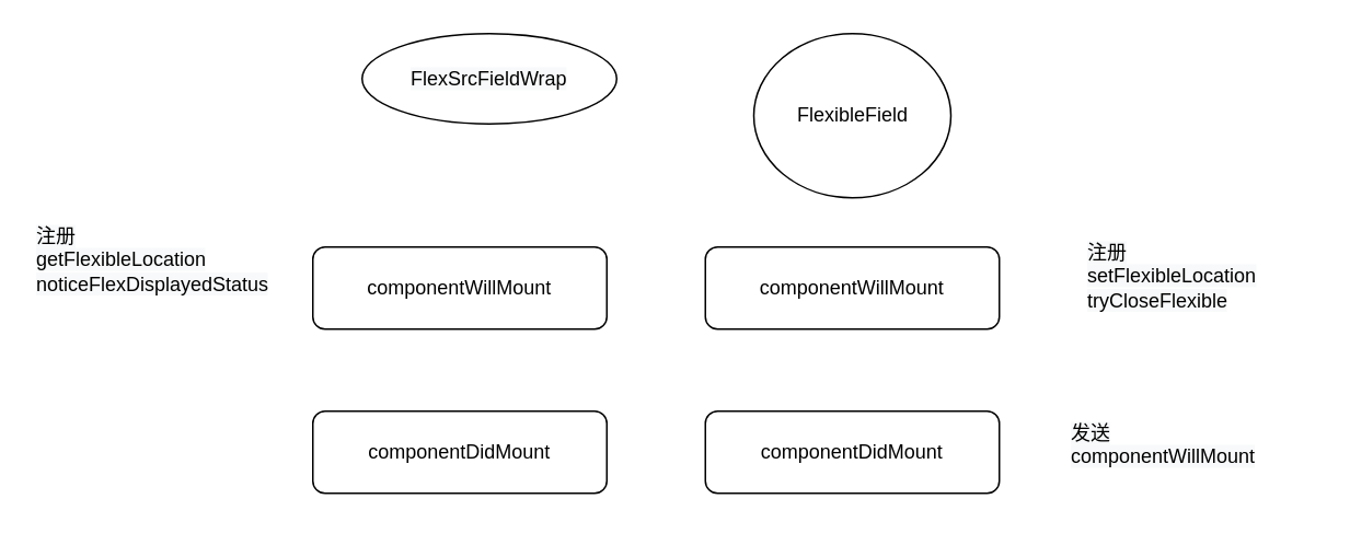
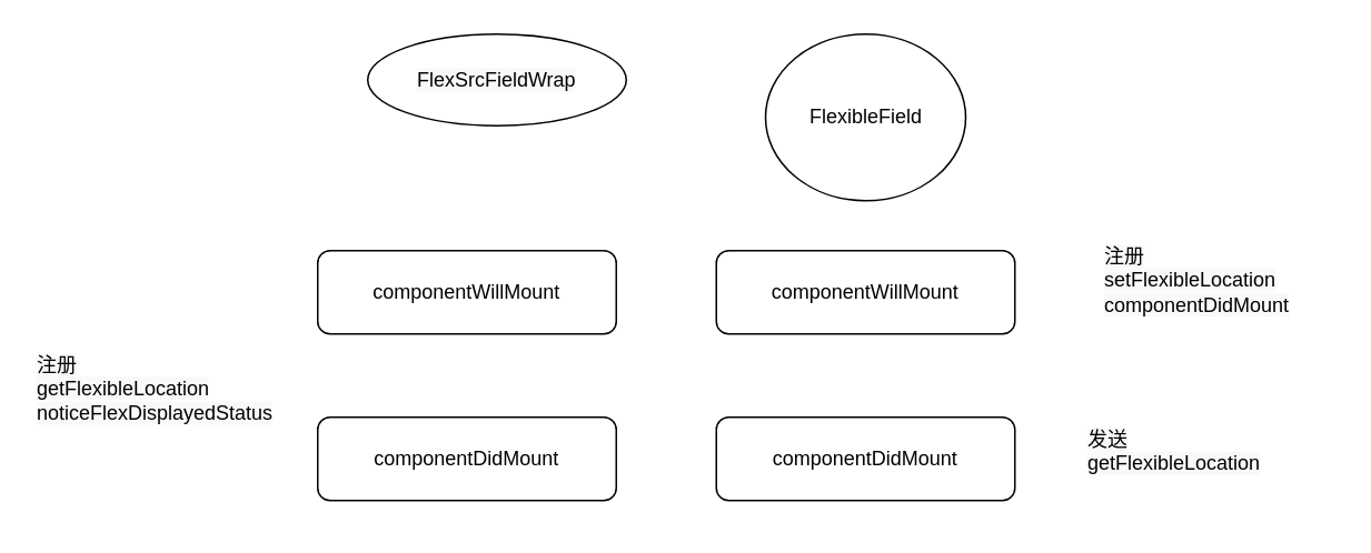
  <mxCell id="0" />
  <mxCell id="1" parent="0" />
  <mxCell id="2" value="&#10;&#10;&lt;span style=&quot;color: rgb(0, 0, 0); font-family: helvetica; font-size: 12px; font-style: normal; font-weight: 400; letter-spacing: normal; text-align: center; text-indent: 0px; text-transform: none; word-spacing: 0px; background-color: rgb(248, 249, 250); display: inline; float: none;&quot;&gt;FlexSrcFieldWrap&lt;/span&gt;&#10;&#10;" style="ellipse;whiteSpace=wrap;html=1;" vertex="1" parent="1"><mxGeometry x="220" y="20" width="155" height="55" as="geometry" /></mxCell>
  <mxCell id="3" value="FlexibleField" style="ellipse;whiteSpace=wrap;html=1;" vertex="1" parent="1"><mxGeometry x="458.5" y="20" width="120" height="100" as="geometry" /></mxCell>
  <mxCell id="4" value="componentWillMount&lt;br&gt;" style="rounded=1;whiteSpace=wrap;html=1;" vertex="1" parent="1"><mxGeometry x="190" y="150" width="179" height="50" as="geometry" /></mxCell>
- <mxCell id="5" value="&lt;span style=&quot;color: rgb(0 , 0 , 0) ; font-family: &amp;#34;helvetica&amp;#34; ; font-size: 12px ; font-style: normal ; font-weight: 400 ; letter-spacing: normal ; text-align: center ; text-indent: 0px ; text-transform: none ; word-spacing: 0px ; background-color: rgb(248 , 249 , 250) ; display: inline ; float: none&quot;&gt;注册&lt;br&gt;getFlexibleLocation&lt;/span&gt;&lt;br style=&quot;color: rgb(0 , 0 , 0) ; font-family: &amp;#34;helvetica&amp;#34; ; font-size: 12px ; font-style: normal ; font-weight: 400 ; letter-spacing: normal ; text-align: center ; text-indent: 0px ; text-transform: none ; word-spacing: 0px ; background-color: rgb(248 , 249 , 250)&quot;&gt;&lt;span style=&quot;color: rgb(0 , 0 , 0) ; font-family: &amp;#34;helvetica&amp;#34; ; font-size: 12px ; font-style: normal ; font-weight: 400 ; letter-spacing: normal ; text-align: center ; text-indent: 0px ; text-transform: none ; word-spacing: 0px ; background-color: rgb(248 , 249 , 250) ; display: inline ; float: none&quot;&gt;noticeFlexDisplayedStatus&lt;/span&gt;" style="text;whiteSpace=wrap;html=1;" vertex="1" parent="1"><mxGeometry x="20" y="130" width="140" height="70" as="geometry" /></mxCell>
+ <mxCell id="5" value="&lt;span style=&quot;color: rgb(0 , 0 , 0) ; font-family: &amp;#34;helvetica&amp;#34; ; font-size: 12px ; font-style: normal ; font-weight: 400 ; letter-spacing: normal ; text-align: center ; text-indent: 0px ; text-transform: none ; word-spacing: 0px ; background-color: rgb(248 , 249 , 250) ; display: inline ; float: none&quot;&gt;注册&lt;br&gt;getFlexibleLocation&lt;/span&gt;&lt;br style=&quot;color: rgb(0 , 0 , 0) ; font-family: &amp;#34;helvetica&amp;#34; ; font-size: 12px ; font-style: normal ; font-weight: 400 ; letter-spacing: normal ; text-align: center ; text-indent: 0px ; text-transform: none ; word-spacing: 0px ; background-color: rgb(248 , 249 , 250)&quot;&gt;&lt;span style=&quot;color: rgb(0 , 0 , 0) ; font-family: &amp;#34;helvetica&amp;#34; ; font-size: 12px ; font-style: normal ; font-weight: 400 ; letter-spacing: normal ; text-align: center ; text-indent: 0px ; text-transform: none ; word-spacing: 0px ; background-color: rgb(248 , 249 , 250) ; display: inline ; float: none&quot;&gt;noticeFlexDisplayedStatus&lt;/span&gt;" style="text;whiteSpace=wrap;html=1;" vertex="1" parent="1"><mxGeometry x="20" y="205" width="140" height="70" as="geometry" /></mxCell>
  <mxCell id="6" value="componentWillMount&lt;br&gt;" style="rounded=1;whiteSpace=wrap;html=1;" vertex="1" parent="1"><mxGeometry x="429" y="150" width="179" height="50" as="geometry" /></mxCell>
- <mxCell id="7" value="&lt;span style=&quot;color: rgb(0 , 0 , 0) ; font-family: &amp;#34;helvetica&amp;#34; ; font-size: 12px ; font-style: normal ; font-weight: 400 ; letter-spacing: normal ; text-align: center ; text-indent: 0px ; text-transform: none ; word-spacing: 0px ; background-color: rgb(248 , 249 , 250) ; display: inline ; float: none&quot;&gt;注册&lt;br&gt;setFlexibleLocation&lt;br&gt;&lt;span&gt;tryCloseFlexible&lt;/span&gt;&lt;br&gt;&lt;/span&gt;" style="text;whiteSpace=wrap;html=1;" vertex="1" parent="1"><mxGeometry x="660" y="140" width="140" height="70" as="geometry" /></mxCell>
+ <mxCell id="7" value="&lt;span style=&quot;color: rgb(0 , 0 , 0) ; font-family: &amp;#34;helvetica&amp;#34; ; font-size: 12px ; font-style: normal ; font-weight: 400 ; letter-spacing: normal ; text-align: center ; text-indent: 0px ; text-transform: none ; word-spacing: 0px ; background-color: rgb(248 , 249 , 250) ; display: inline ; float: none&quot;&gt;注册&lt;br&gt;setFlexibleLocation&lt;br&gt;&lt;span&gt;componentDidMount&lt;/span&gt;&lt;br&gt;&lt;/span&gt;" style="text;whiteSpace=wrap;html=1;" vertex="1" parent="1"><mxGeometry x="660" y="140" width="140" height="70" as="geometry" /></mxCell>
  <mxCell id="8" value="componentDidMount" style="rounded=1;whiteSpace=wrap;html=1;" vertex="1" parent="1"><mxGeometry x="190" y="250" width="179" height="50" as="geometry" /></mxCell>
  <mxCell id="9" value="componentDidMount" style="rounded=1;whiteSpace=wrap;html=1;" vertex="1" parent="1"><mxGeometry x="429" y="250" width="179" height="50" as="geometry" /></mxCell>
- <mxCell id="10" value="&lt;span style=&quot;color: rgb(0 , 0 , 0) ; font-family: &amp;#34;helvetica&amp;#34; ; font-size: 12px ; font-style: normal ; font-weight: 400 ; letter-spacing: normal ; text-align: center ; text-indent: 0px ; text-transform: none ; word-spacing: 0px ; background-color: rgb(248 , 249 , 250) ; display: inline ; float: none&quot;&gt;发送 componentWillMount&lt;/span&gt;" style="text;whiteSpace=wrap;html=1;" vertex="1" parent="1"><mxGeometry x="650" y="250" width="130" height="60" as="geometry" /></mxCell>
+ <mxCell id="10" value="&lt;span style=&quot;color: rgb(0 , 0 , 0) ; font-family: &amp;#34;helvetica&amp;#34; ; font-size: 12px ; font-style: normal ; font-weight: 400 ; letter-spacing: normal ; text-align: center ; text-indent: 0px ; text-transform: none ; word-spacing: 0px ; background-color: rgb(248 , 249 , 250) ; display: inline ; float: none&quot;&gt;发送 getFlexibleLocation&lt;/span&gt;" style="text;whiteSpace=wrap;html=1;" vertex="1" parent="1"><mxGeometry x="650" y="250" width="130" height="60" as="geometry" /></mxCell>
